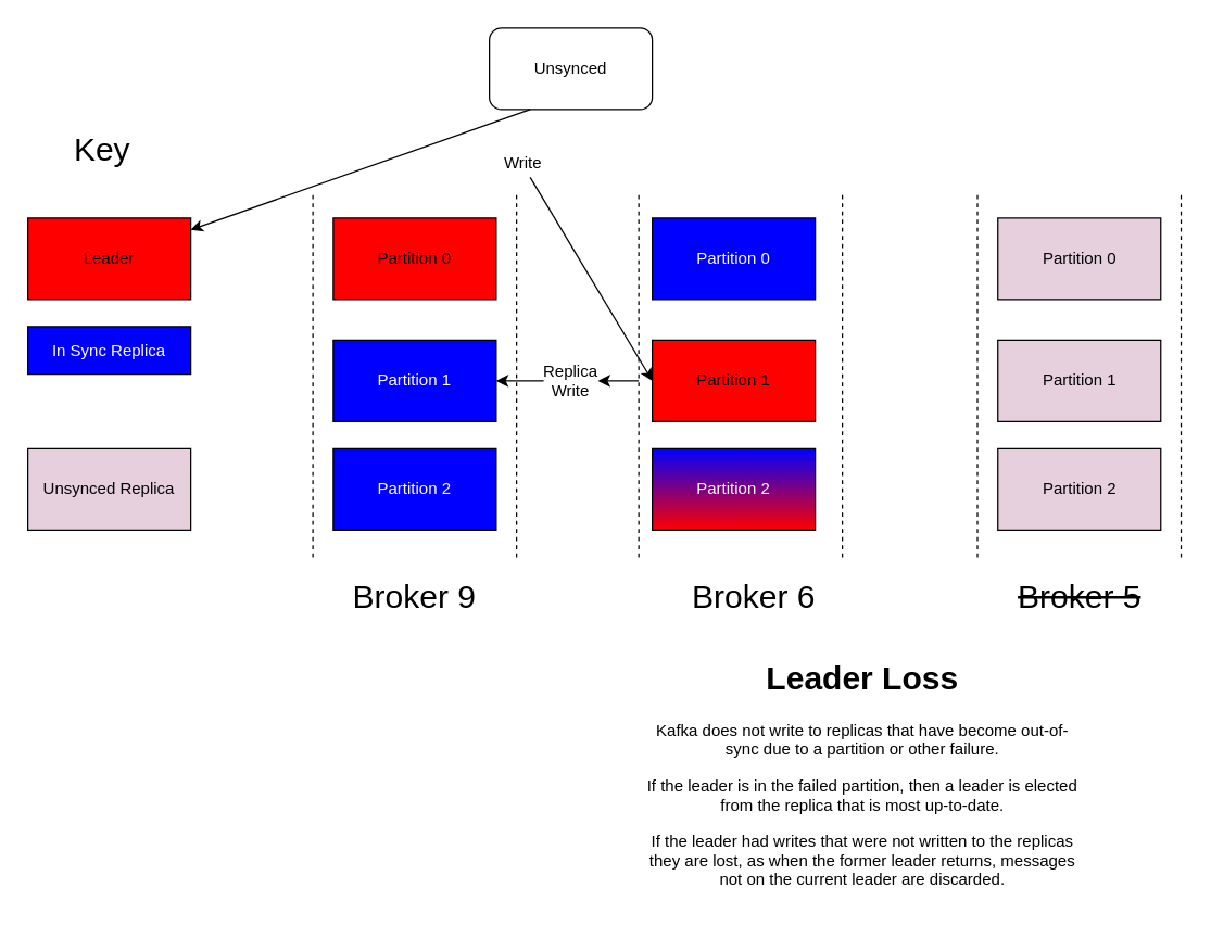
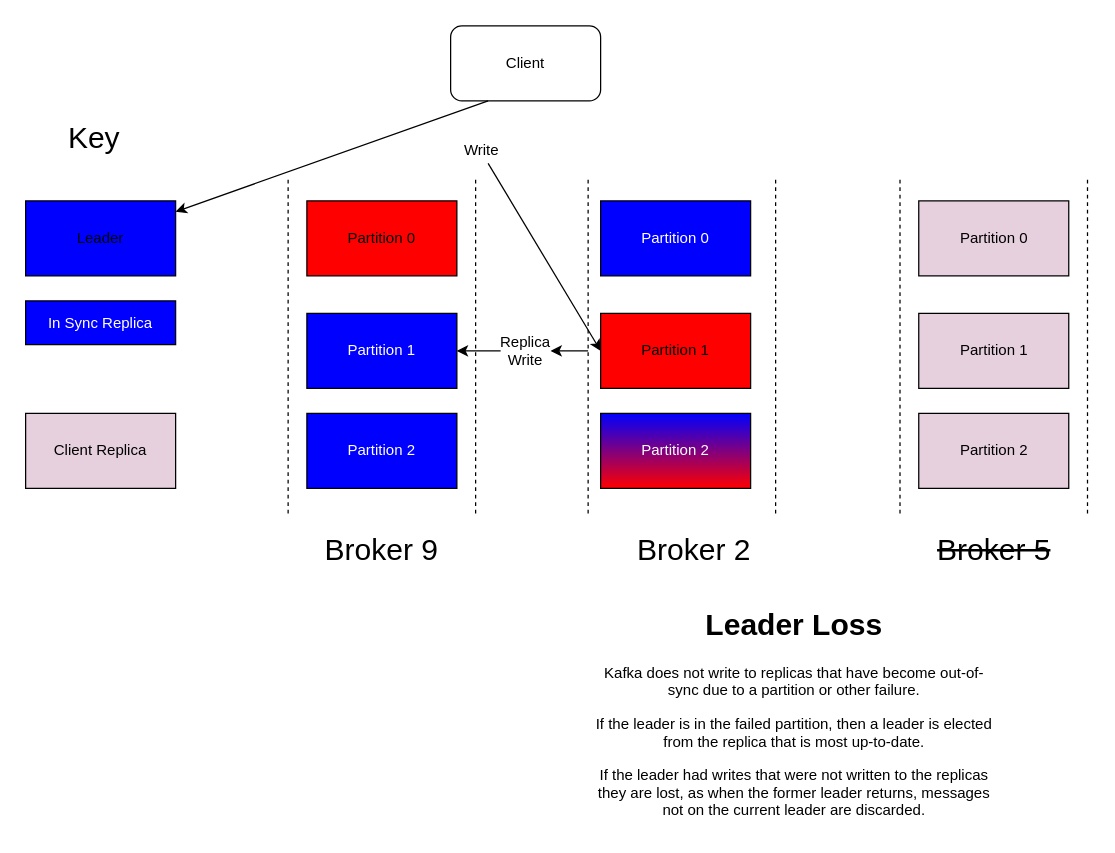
  <mxCell id="0" />
  <mxCell id="1" parent="0" />
  <mxCell id="2" value="" style="endArrow=none;dashed=1;html=1;" edge="1" parent="1"><mxGeometry width="50" height="50" relative="1" as="geometry"><mxPoint x="230" y="410" as="sourcePoint" /><mxPoint x="230" y="140" as="targetPoint" /></mxGeometry></mxCell>
  <mxCell id="3" value="" style="endArrow=none;dashed=1;html=1;" edge="1" parent="1"><mxGeometry width="50" height="50" relative="1" as="geometry"><mxPoint x="380" y="410" as="sourcePoint" /><mxPoint x="380" y="140" as="targetPoint" /></mxGeometry></mxCell>
  <mxCell id="4" value="" style="endArrow=none;dashed=1;html=1;" edge="1" parent="1"><mxGeometry width="50" height="50" relative="1" as="geometry"><mxPoint x="470" y="410" as="sourcePoint" /><mxPoint x="470" y="140" as="targetPoint" /></mxGeometry></mxCell>
  <mxCell id="5" value="" style="endArrow=none;dashed=1;html=1;" edge="1" parent="1"><mxGeometry width="50" height="50" relative="1" as="geometry"><mxPoint x="620" y="410" as="sourcePoint" /><mxPoint x="620" y="140" as="targetPoint" /></mxGeometry></mxCell>
  <mxCell id="6" value="" style="endArrow=none;dashed=1;html=1;" edge="1" parent="1"><mxGeometry width="50" height="50" relative="1" as="geometry"><mxPoint x="719.5" y="410" as="sourcePoint" /><mxPoint x="719.5" y="140" as="targetPoint" /></mxGeometry></mxCell>
  <mxCell id="7" value="" style="endArrow=none;dashed=1;html=1;" edge="1" parent="1"><mxGeometry width="50" height="50" relative="1" as="geometry"><mxPoint x="869.5" y="410" as="sourcePoint" /><mxPoint x="869.5" y="140" as="targetPoint" /></mxGeometry></mxCell>
  <mxCell id="8" value="&lt;font style=&quot;font-size: 24px&quot;&gt;Broker 9&lt;/font&gt;" style="text;html=1;strokeColor=none;fillColor=none;align=center;verticalAlign=middle;whiteSpace=wrap;rounded=0;" vertex="1" parent="1"><mxGeometry x="250" y="430" width="110" height="20" as="geometry" /></mxCell>
- <mxCell id="9" value="&lt;font style=&quot;font-size: 24px&quot;&gt;Broker 6&lt;/font&gt;" style="text;html=1;strokeColor=none;fillColor=none;align=center;verticalAlign=middle;whiteSpace=wrap;rounded=0;" vertex="1" parent="1"><mxGeometry x="500" y="430" width="110" height="20" as="geometry" /></mxCell>
+ <mxCell id="9" value="&lt;font style=&quot;font-size: 24px&quot;&gt;Broker 2&lt;/font&gt;" style="text;html=1;strokeColor=none;fillColor=none;align=center;verticalAlign=middle;whiteSpace=wrap;rounded=0;" vertex="1" parent="1"><mxGeometry x="500" y="430" width="110" height="20" as="geometry" /></mxCell>
  <mxCell id="10" value="&lt;font style=&quot;font-size: 24px&quot;&gt;&lt;strike&gt;Broker 5&lt;/strike&gt;&lt;/font&gt;" style="text;html=1;strokeColor=none;fillColor=none;align=center;verticalAlign=middle;whiteSpace=wrap;rounded=0;" vertex="1" parent="1"><mxGeometry x="740" y="430" width="110" height="20" as="geometry" /></mxCell>
  <mxCell id="11" value="Partition 0" style="rounded=0;whiteSpace=wrap;html=1;fillColor=#FF0000;" vertex="1" parent="1"><mxGeometry x="245" y="160" width="120" height="60" as="geometry" /></mxCell>
  <mxCell id="12" value="&lt;font color=&quot;#ffffff&quot;&gt;Partition 1&lt;/font&gt;" style="rounded=0;whiteSpace=wrap;html=1;fillColor=#0000FF;" vertex="1" parent="1"><mxGeometry x="245" y="250" width="120" height="60" as="geometry" /></mxCell>
  <mxCell id="13" value="&lt;font color=&quot;#ffffff&quot;&gt;Partition 2&lt;/font&gt;" style="rounded=0;whiteSpace=wrap;html=1;fillColor=#0000FF;" vertex="1" parent="1"><mxGeometry x="245" y="330" width="120" height="60" as="geometry" /></mxCell>
  <mxCell id="14" value="&lt;font color=&quot;#ffffff&quot;&gt;Partition 0&lt;/font&gt;" style="rounded=0;whiteSpace=wrap;html=1;fillColor=#0000FF;" vertex="1" parent="1"><mxGeometry x="480" y="160" width="120" height="60" as="geometry" /></mxCell>
  <mxCell id="15" value="Partition 1" style="rounded=0;whiteSpace=wrap;html=1;fillColor=#FF0000;" vertex="1" parent="1"><mxGeometry x="480" y="250" width="120" height="60" as="geometry" /></mxCell>
  <mxCell id="16" value="&lt;font color=&quot;#ffffff&quot;&gt;Partition 2&lt;/font&gt;" style="rounded=0;whiteSpace=wrap;html=1;fillColor=#0000FF;gradientColor=#FF0000;" vertex="1" parent="1"><mxGeometry x="480" y="330" width="120" height="60" as="geometry" /></mxCell>
  <mxCell id="17" value="Partition 0" style="rounded=0;whiteSpace=wrap;html=1;fillColor=#E6D0DE;" vertex="1" parent="1"><mxGeometry x="734.5" y="160" width="120" height="60" as="geometry" /></mxCell>
  <mxCell id="18" value="Partition 1" style="rounded=0;whiteSpace=wrap;html=1;fillColor=#E6D0DE;" vertex="1" parent="1"><mxGeometry x="734.5" y="250" width="120" height="60" as="geometry" /></mxCell>
  <mxCell id="19" value="Partition 2" style="rounded=0;whiteSpace=wrap;html=1;fillColor=#E6D0DE;" vertex="1" parent="1"><mxGeometry x="734.5" y="330" width="120" height="60" as="geometry" /></mxCell>
- <mxCell id="20" value="Leader" style="rounded=0;whiteSpace=wrap;html=1;fillColor=#FF0000;" vertex="1" parent="1"><mxGeometry x="20" y="160" width="120" height="60" as="geometry" /></mxCell>
+ <mxCell id="20" value="Leader" style="rounded=0;whiteSpace=wrap;html=1;fillColor=#0000ff;" vertex="1" parent="1"><mxGeometry x="20" y="160" width="120" height="60" as="geometry" /></mxCell>
  <mxCell id="21" value="&lt;font color=&quot;#ffffff&quot;&gt;In Sync Replica&lt;/font&gt;" style="rounded=0;whiteSpace=wrap;html=1;fillColor=#0000FF;" vertex="1" parent="1"><mxGeometry x="20" y="240" width="120" height="35" as="geometry" /></mxCell>
  <mxCell id="22" value="&lt;font style=&quot;font-size: 24px&quot;&gt;Key&lt;/font&gt;" style="text;html=1;strokeColor=none;fillColor=none;align=center;verticalAlign=middle;whiteSpace=wrap;rounded=0;" vertex="1" parent="1"><mxGeometry x="20" y="100" width="110" height="20" as="geometry" /></mxCell>
- <mxCell id="23" value="Unsynced Replica" style="rounded=0;whiteSpace=wrap;html=1;fillColor=#E6D0DE;" vertex="1" parent="1"><mxGeometry x="20" y="330" width="120" height="60" as="geometry" /></mxCell>
- <mxCell id="24" value="Unsynced" style="rounded=1;whiteSpace=wrap;html=1;fillColor=#FFFFFF;" vertex="1" parent="1"><mxGeometry x="360" y="20" width="120" height="60" as="geometry" /></mxCell>
+ <mxCell id="23" value="Client Replica" style="rounded=0;whiteSpace=wrap;html=1;fillColor=#E6D0DE;" vertex="1" parent="1"><mxGeometry x="20" y="330" width="120" height="60" as="geometry" /></mxCell>
+ <mxCell id="24" value="Client" style="rounded=1;whiteSpace=wrap;html=1;fillColor=#FFFFFF;" vertex="1" parent="1"><mxGeometry x="360" y="20" width="120" height="60" as="geometry" /></mxCell>
  <mxCell id="25" value="" style="endArrow=classic;html=1;entryX=0;entryY=0.5;entryDx=0;entryDy=0;" edge="1" parent="1" target="15"><mxGeometry width="50" height="50" relative="1" as="geometry"><mxPoint x="390" y="130" as="sourcePoint" /><mxPoint x="470" y="220" as="targetPoint" /></mxGeometry></mxCell>
  <mxCell id="26" value="Write" style="text;html=1;strokeColor=none;fillColor=none;align=center;verticalAlign=middle;whiteSpace=wrap;rounded=0;" vertex="1" parent="1"><mxGeometry x="365" y="110" width="40" height="20" as="geometry" /></mxCell>
  <mxCell id="27" value="" style="endArrow=classic;html=1;exitX=0.25;exitY=1;exitDx=0;exitDy=0;" edge="1" parent="1" source="24" target="20"><mxGeometry width="50" height="50" relative="1" as="geometry"><mxPoint x="390" y="80" as="sourcePoint" /><mxPoint x="305" y="160" as="targetPoint" /></mxGeometry></mxCell>
  <mxCell id="28" value="" style="endArrow=classic;html=1;entryX=1;entryY=0.5;entryDx=0;entryDy=0;" edge="1" parent="1" source="29" target="12"><mxGeometry width="50" height="50" relative="1" as="geometry"><mxPoint x="470" y="280" as="sourcePoint" /><mxPoint x="470" y="220" as="targetPoint" /></mxGeometry></mxCell>
  <mxCell id="29" value="Replica&lt;br&gt;Write" style="text;html=1;strokeColor=none;fillColor=none;align=center;verticalAlign=middle;whiteSpace=wrap;rounded=0;" vertex="1" parent="1"><mxGeometry x="400" y="270" width="40" height="20" as="geometry" /></mxCell>
  <mxCell id="30" value="" style="endArrow=classic;html=1;entryX=1;entryY=0.5;entryDx=0;entryDy=0;" edge="1" parent="1" target="29"><mxGeometry width="50" height="50" relative="1" as="geometry"><mxPoint x="470" y="280" as="sourcePoint" /><mxPoint x="365" y="280" as="targetPoint" /></mxGeometry></mxCell>
  <mxCell id="31" value="&lt;h1&gt;Leader Loss&lt;/h1&gt;&lt;p&gt;Kafka does not write to replicas that have become out-of-sync due to a partition or other failure.&lt;/p&gt;&lt;p&gt;If the leader is in the failed partition, then a leader is elected from the replica that is most up-to-date.&lt;/p&gt;&lt;p&gt;If the leader had writes that were not written to the replicas they are lost, as when the former leader returns, messages not on the current leader are discarded.&lt;/p&gt;" style="text;html=1;strokeColor=none;fillColor=none;spacing=5;spacingTop=-20;whiteSpace=wrap;overflow=hidden;rounded=0;align=center;" vertex="1" parent="1"><mxGeometry x="470" y="480" width="330" height="180" as="geometry" /></mxCell>
